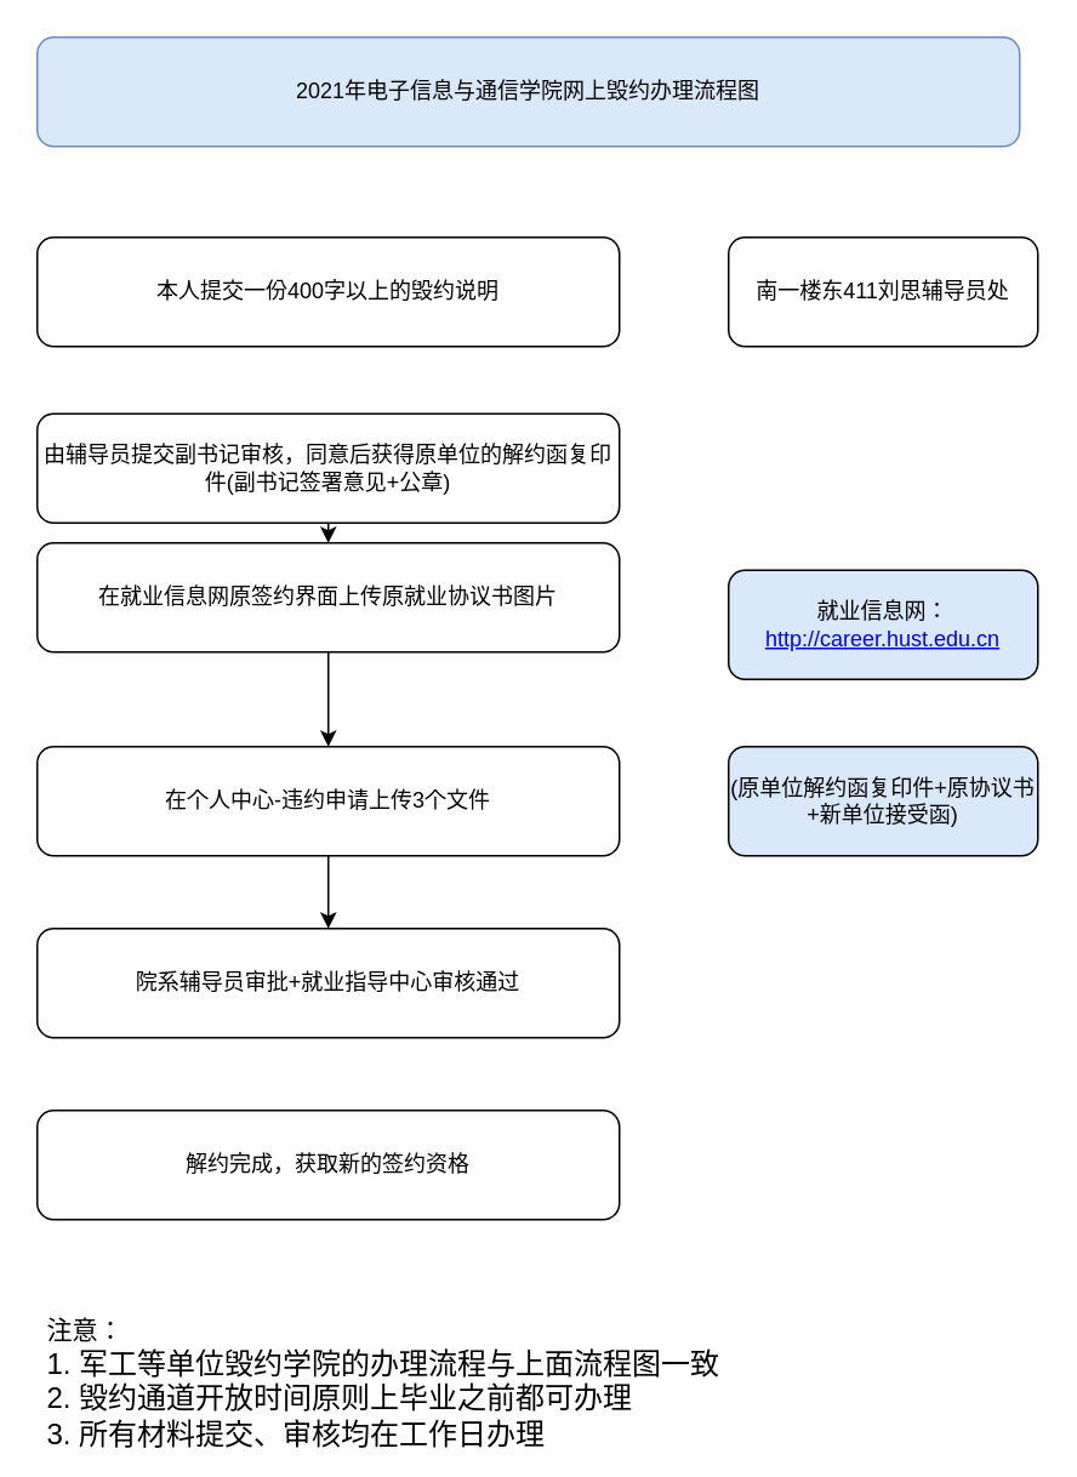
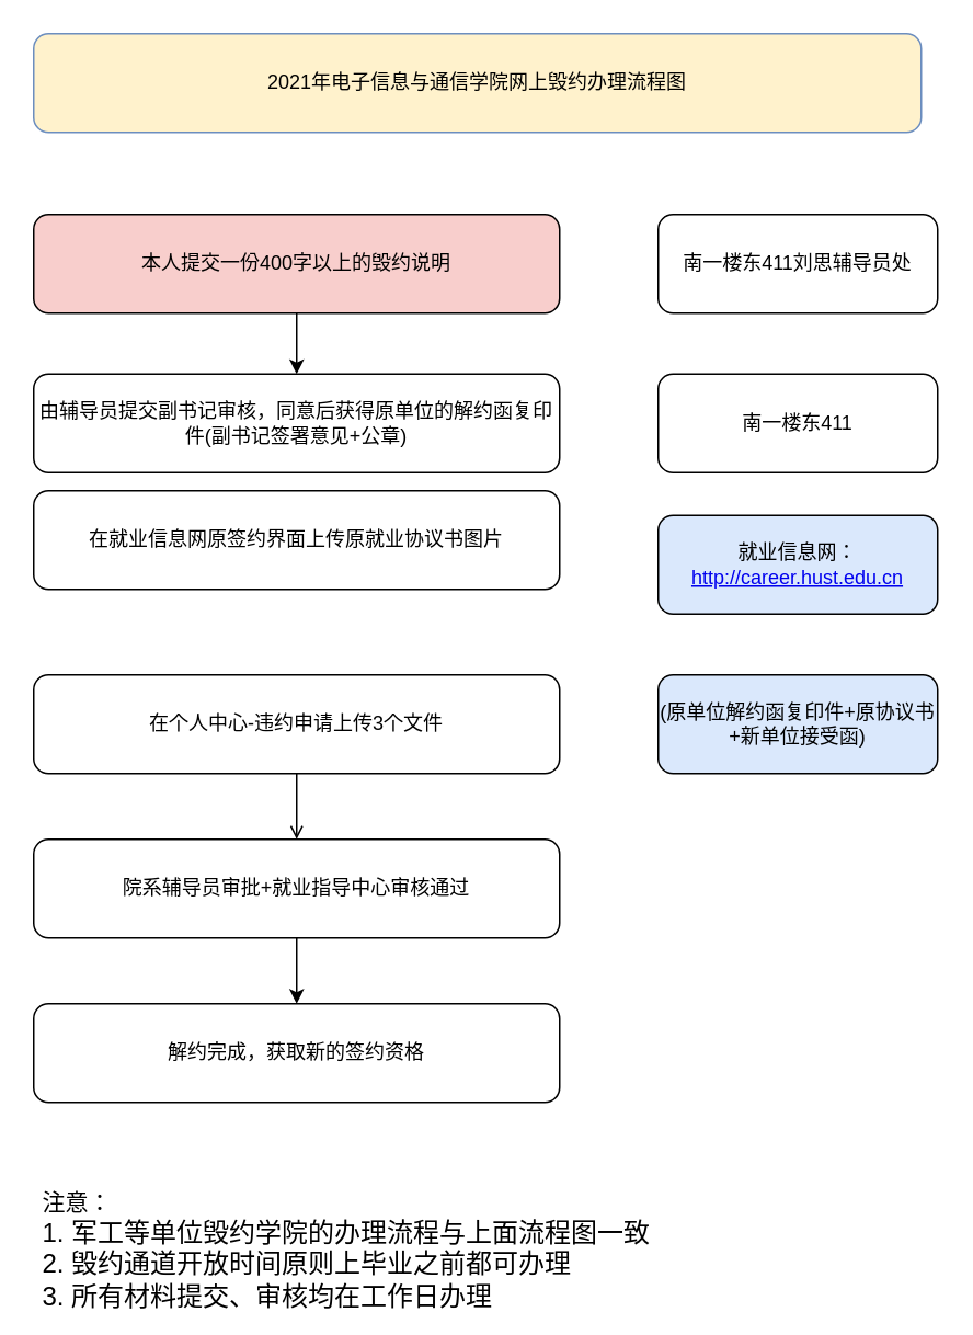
  <mxCell id="0" />
  <mxCell id="1" parent="0" />
- <mxCell id="2" value="2021年电子信息与通信学院网上毁约办理流程图" style="rounded=1;whiteSpace=wrap;html=1;fillColor=#dae8fc;strokeColor=#6c8ebf;" parent="1" vertex="1"><mxGeometry x="20" y="20" width="540" height="60" as="geometry" /></mxCell>
- <mxCell id="4" value="本人提交一份400字以上的毁约说明" style="rounded=1;whiteSpace=wrap;html=1;" parent="1" vertex="1"><mxGeometry x="20" y="130" width="320" height="60" as="geometry" /></mxCell>
- <mxCell id="5" style="edgeStyle=orthogonalEdgeStyle;rounded=0;orthogonalLoop=1;jettySize=auto;html=1;exitX=0.5;exitY=1;exitDx=0;exitDy=0;" parent="1" source="6" target="8" edge="1"><mxGeometry relative="1" as="geometry" /></mxCell>
+ <mxCell id="2" value="2021年电子信息与通信学院网上毁约办理流程图" style="rounded=1;whiteSpace=wrap;html=1;fillColor=#fff2cc;strokeColor=#6c8ebf;" parent="1" vertex="1"><mxGeometry x="20" y="20" width="540" height="60" as="geometry" /></mxCell>
+ <mxCell id="3" style="edgeStyle=orthogonalEdgeStyle;rounded=0;orthogonalLoop=1;jettySize=auto;html=1;exitX=0.5;exitY=1;exitDx=0;exitDy=0;entryX=0.5;entryY=0;entryDx=0;entryDy=0;" parent="1" source="4" target="13" edge="1"><mxGeometry relative="1" as="geometry" /></mxCell>
+ <mxCell id="4" value="本人提交一份400字以上的毁约说明" style="rounded=1;whiteSpace=wrap;html=1;fillColor=#f8cecc;" parent="1" vertex="1"><mxGeometry x="20" y="130" width="320" height="60" as="geometry" /></mxCell>
  <mxCell id="6" value="在就业信息网原签约界面上传原就业协议书图片" style="rounded=1;whiteSpace=wrap;html=1;" parent="1" vertex="1"><mxGeometry x="20" y="298" width="320" height="60" as="geometry" /></mxCell>
- <mxCell id="7" style="edgeStyle=orthogonalEdgeStyle;rounded=0;orthogonalLoop=1;jettySize=auto;html=1;exitX=0.5;exitY=1;exitDx=0;exitDy=0;" parent="1" source="8" target="10" edge="1"><mxGeometry relative="1" as="geometry" /></mxCell>
+ <mxCell id="7" style="edgeStyle=orthogonalEdgeStyle;rounded=0;orthogonalLoop=1;jettySize=auto;html=1;exitX=0.5;exitY=1;exitDx=0;exitDy=0;endArrow=open;" parent="1" source="8" target="10" edge="1"><mxGeometry relative="1" as="geometry" /></mxCell>
  <mxCell id="8" value="在个人中心-违约申请上传3个文件" style="rounded=1;whiteSpace=wrap;html=1;" parent="1" vertex="1"><mxGeometry x="20" y="410" width="320" height="60" as="geometry" /></mxCell>
+ <mxCell id="9" style="edgeStyle=orthogonalEdgeStyle;rounded=0;orthogonalLoop=1;jettySize=auto;html=1;exitX=0.5;exitY=1;exitDx=0;exitDy=0;entryX=0.5;entryY=0;entryDx=0;entryDy=0;" parent="1" source="10" target="11" edge="1"><mxGeometry relative="1" as="geometry" /></mxCell>
  <mxCell id="10" value="院系辅导员审批+就业指导中心审核通过" style="rounded=1;whiteSpace=wrap;html=1;" parent="1" vertex="1"><mxGeometry x="20" y="510" width="320" height="60" as="geometry" /></mxCell>
  <mxCell id="11" value="解约完成，获取新的签约资格" style="rounded=1;whiteSpace=wrap;html=1;" parent="1" vertex="1"><mxGeometry x="20" y="610" width="320" height="60" as="geometry" /></mxCell>
- <mxCell id="12" style="edgeStyle=orthogonalEdgeStyle;rounded=0;orthogonalLoop=1;jettySize=auto;html=1;exitX=0.5;exitY=1;exitDx=0;exitDy=0;entryX=0.5;entryY=0;entryDx=0;entryDy=0;" parent="1" source="13" target="6" edge="1"><mxGeometry relative="1" as="geometry" /></mxCell>
  <mxCell id="13" value="由辅导员提交副书记审核，同意后获得原单位的解约函复印件(副书记签署意见+公章)" style="rounded=1;whiteSpace=wrap;html=1;" parent="1" vertex="1"><mxGeometry x="20" y="227" width="320" height="60" as="geometry" /></mxCell>
  <mxCell id="14" value="南一楼东411刘思辅导员处" style="rounded=1;whiteSpace=wrap;html=1;" parent="1" vertex="1"><mxGeometry x="400" y="130" width="170" height="60" as="geometry" /></mxCell>
+ <mxCell id="15" value="南一楼东411" style="rounded=1;whiteSpace=wrap;html=1;" parent="1" vertex="1"><mxGeometry x="400" y="227" width="170" height="60" as="geometry" /></mxCell>
  <mxCell id="16" value="就业信息网：&lt;a href=&quot;http://career.hust.edu.cn/&quot;&gt;http://career.hust.edu.cn&lt;/a&gt;" style="rounded=1;whiteSpace=wrap;html=1;fillColor=#dae8fc;" parent="1" vertex="1"><mxGeometry x="400" y="313" width="170" height="60" as="geometry" /></mxCell>
  <mxCell id="17" value="&lt;span style=&quot;font-family: &amp;#34;helvetica&amp;#34;&quot;&gt;(原单位解约函复印件+原协议书+新单位接受函)&lt;/span&gt;" style="rounded=1;whiteSpace=wrap;html=1;fillColor=#dae8fc;" parent="1" vertex="1"><mxGeometry x="400" y="410" width="170" height="60" as="geometry" /></mxCell>
  <mxCell id="18" value="&lt;div style=&quot;text-align: left&quot;&gt;&lt;span&gt;&lt;font style=&quot;font-size: 14px&quot;&gt;注意：&lt;/font&gt;&lt;/span&gt;&lt;/div&gt;&lt;div style=&quot;text-align: left&quot;&gt;&lt;span&gt;&lt;font size=&quot;3&quot;&gt;1. 军工等单位毁约学院的办理流程与上面流程图一致&lt;/font&gt;&lt;/span&gt;&lt;/div&gt;&lt;div style=&quot;text-align: left&quot;&gt;&lt;span&gt;&lt;font size=&quot;3&quot;&gt;2. 毁约通道开放时间原则上毕业之前都可办理&lt;/font&gt;&lt;/span&gt;&lt;/div&gt;&lt;div style=&quot;text-align: left&quot;&gt;&lt;span&gt;&lt;font size=&quot;3&quot;&gt;3. 所有材料提交、审核均在工作日办理&lt;/font&gt;&lt;/span&gt;&lt;/div&gt;" style="text;html=1;align=center;verticalAlign=middle;resizable=0;points=[];autosize=1;" parent="1" vertex="1"><mxGeometry x="20" y="730" width="380" height="60" as="geometry" /></mxCell>
